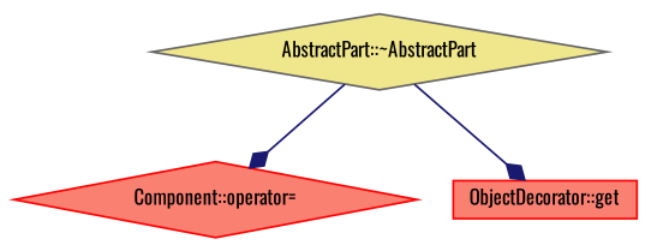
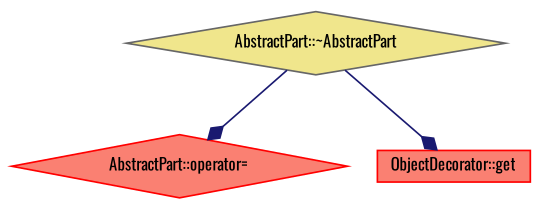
  digraph {
    fontname=Oswald
    rankdir=TB
    node [color=red fillcolor=salmon fontname=Oswald fontsize=10 shape=diamond style=filled]
    edge [arrowhead=diamond color=midnightblue fontname=Oswald fontsize=10 labelfontname=Helvetica labelfontsize=10 style=solid]
    n1 [color=gray40 fillcolor=khaki fontcolor=black height=0.2 label="AbstractPart::~AbstractPart" width=0.4]
-   n2 [height=0.2 label="Component::operator=" width=0.4]
+   n2 [height=0.2 label="AbstractPart::operator=" width=0.4]
    n3 [height=0.2 label="ObjectDecorator::get" shape=box width=0.4]
    n1 -> n2
    n1 -> n3
  }
